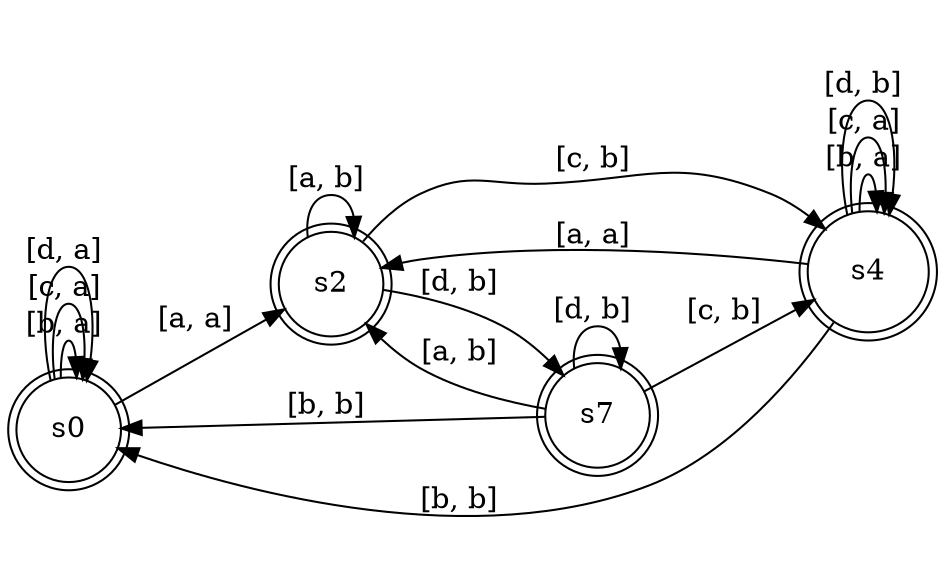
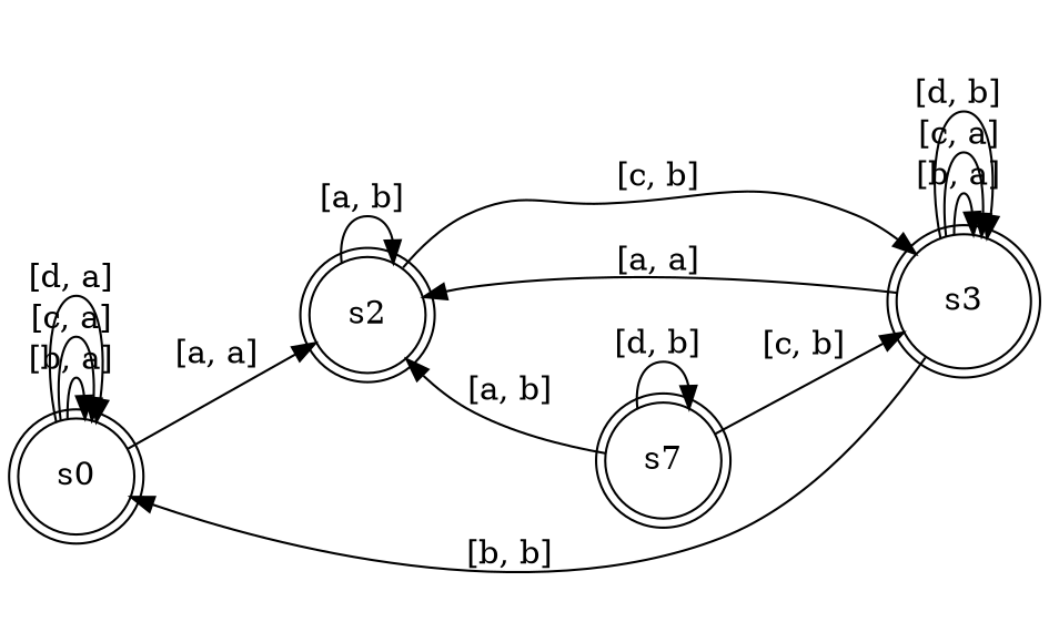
  digraph {
    rankdir=LR
    node [shape=doublecircle]
    n1 [label=s0]
    n2 [label=s2]
    n3 [label=s7]
-   n4 [label=s4]
+   n4 [label=s3]
    n1 -> n1 [label="[b, a] "]
    n1 -> n1 [label="[c, a] "]
    n1 -> n1 [label="[d, a] "]
    n1 -> n2 [label="[a, a] "]
    n2 -> n2 [label="[a, b] "]
-   n2 -> n3 [label="[d, b] "]
    n2 -> n4 [label="[c, b] "]
-   n3 -> n1 [label="[b, b] "]
    n3 -> n2 [label="[a, b] "]
    n3 -> n3 [label="[d, b] "]
    n3 -> n4 [label="[c, b] "]
    n4 -> n1 [label="[b, b] "]
    n4 -> n2 [label="[a, a] "]
    n4 -> n4 [label="[b, a] "]
    n4 -> n4 [label="[c, a] "]
    n4 -> n4 [label="[d, b] "]
  }
